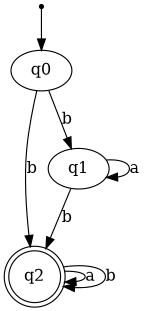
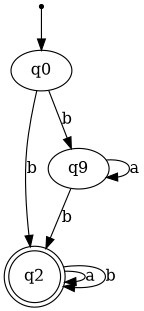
  digraph {
    rankdir=TB
    start [shape=point]
    q0
    q2 [shape=doublecircle]
-   q1
+   q1 [label=q9]
    start -> q0
    q0 -> q2 [label=b]
    q0 -> q1 [label=b]
    q2 -> q2 [label=a]
    q2 -> q2 [label=b]
    q1 -> q2 [label=b]
    q1 -> q1 [label=a]
  }
